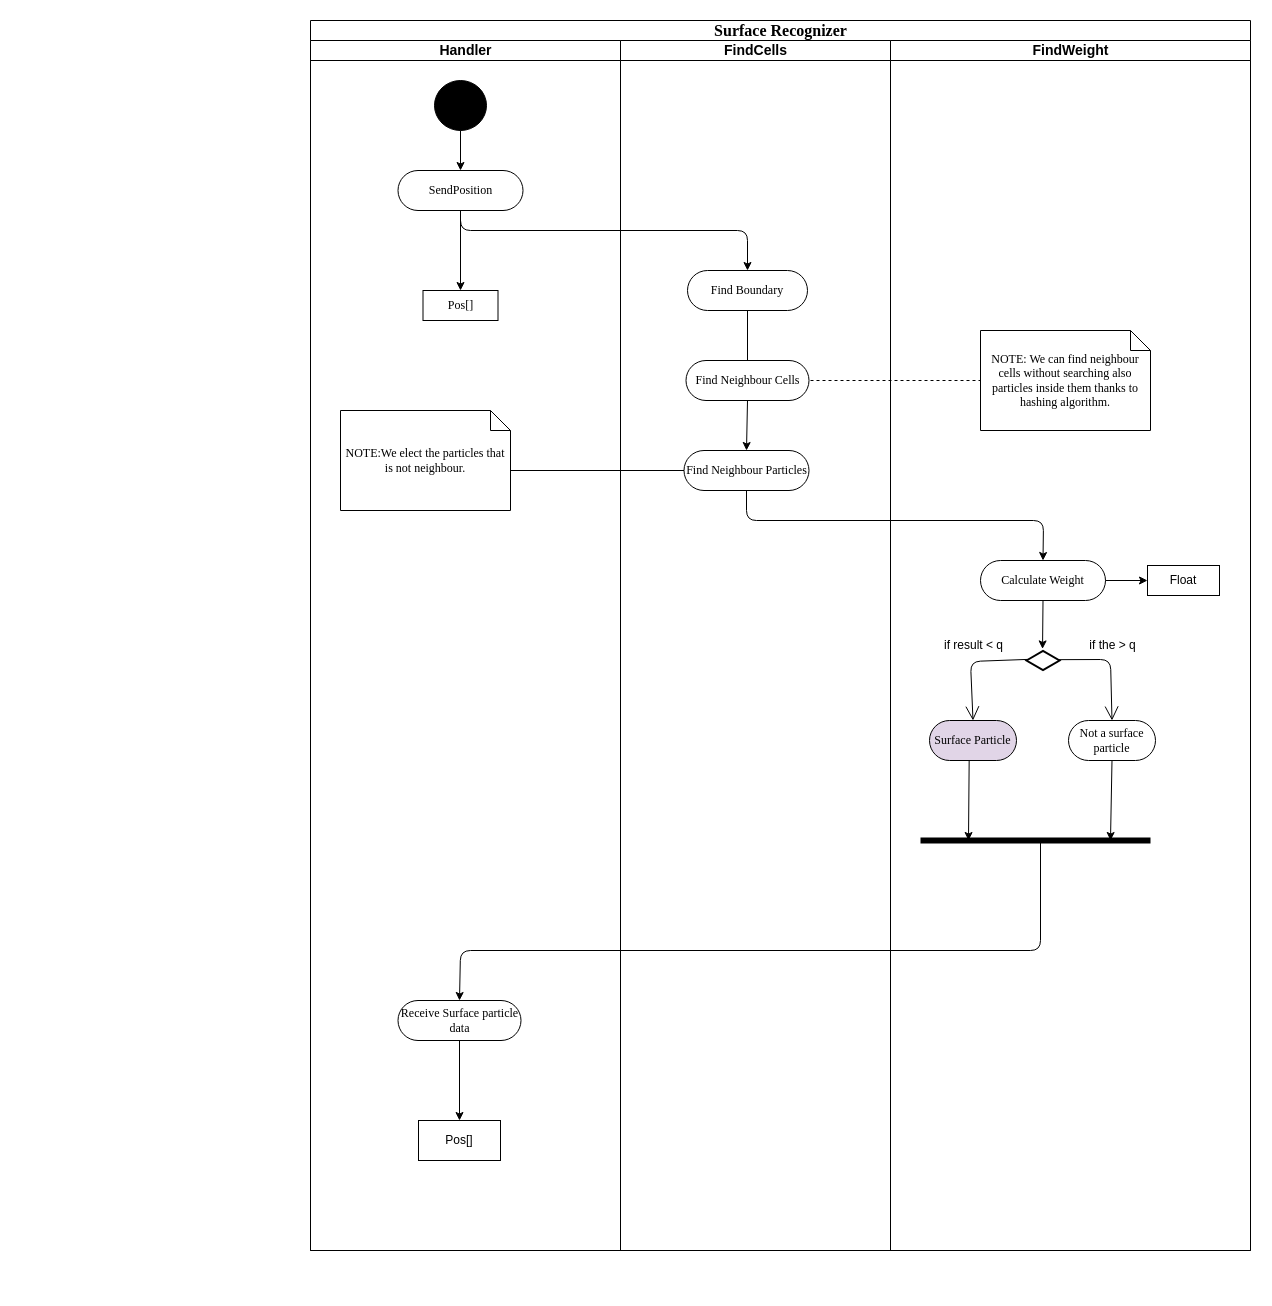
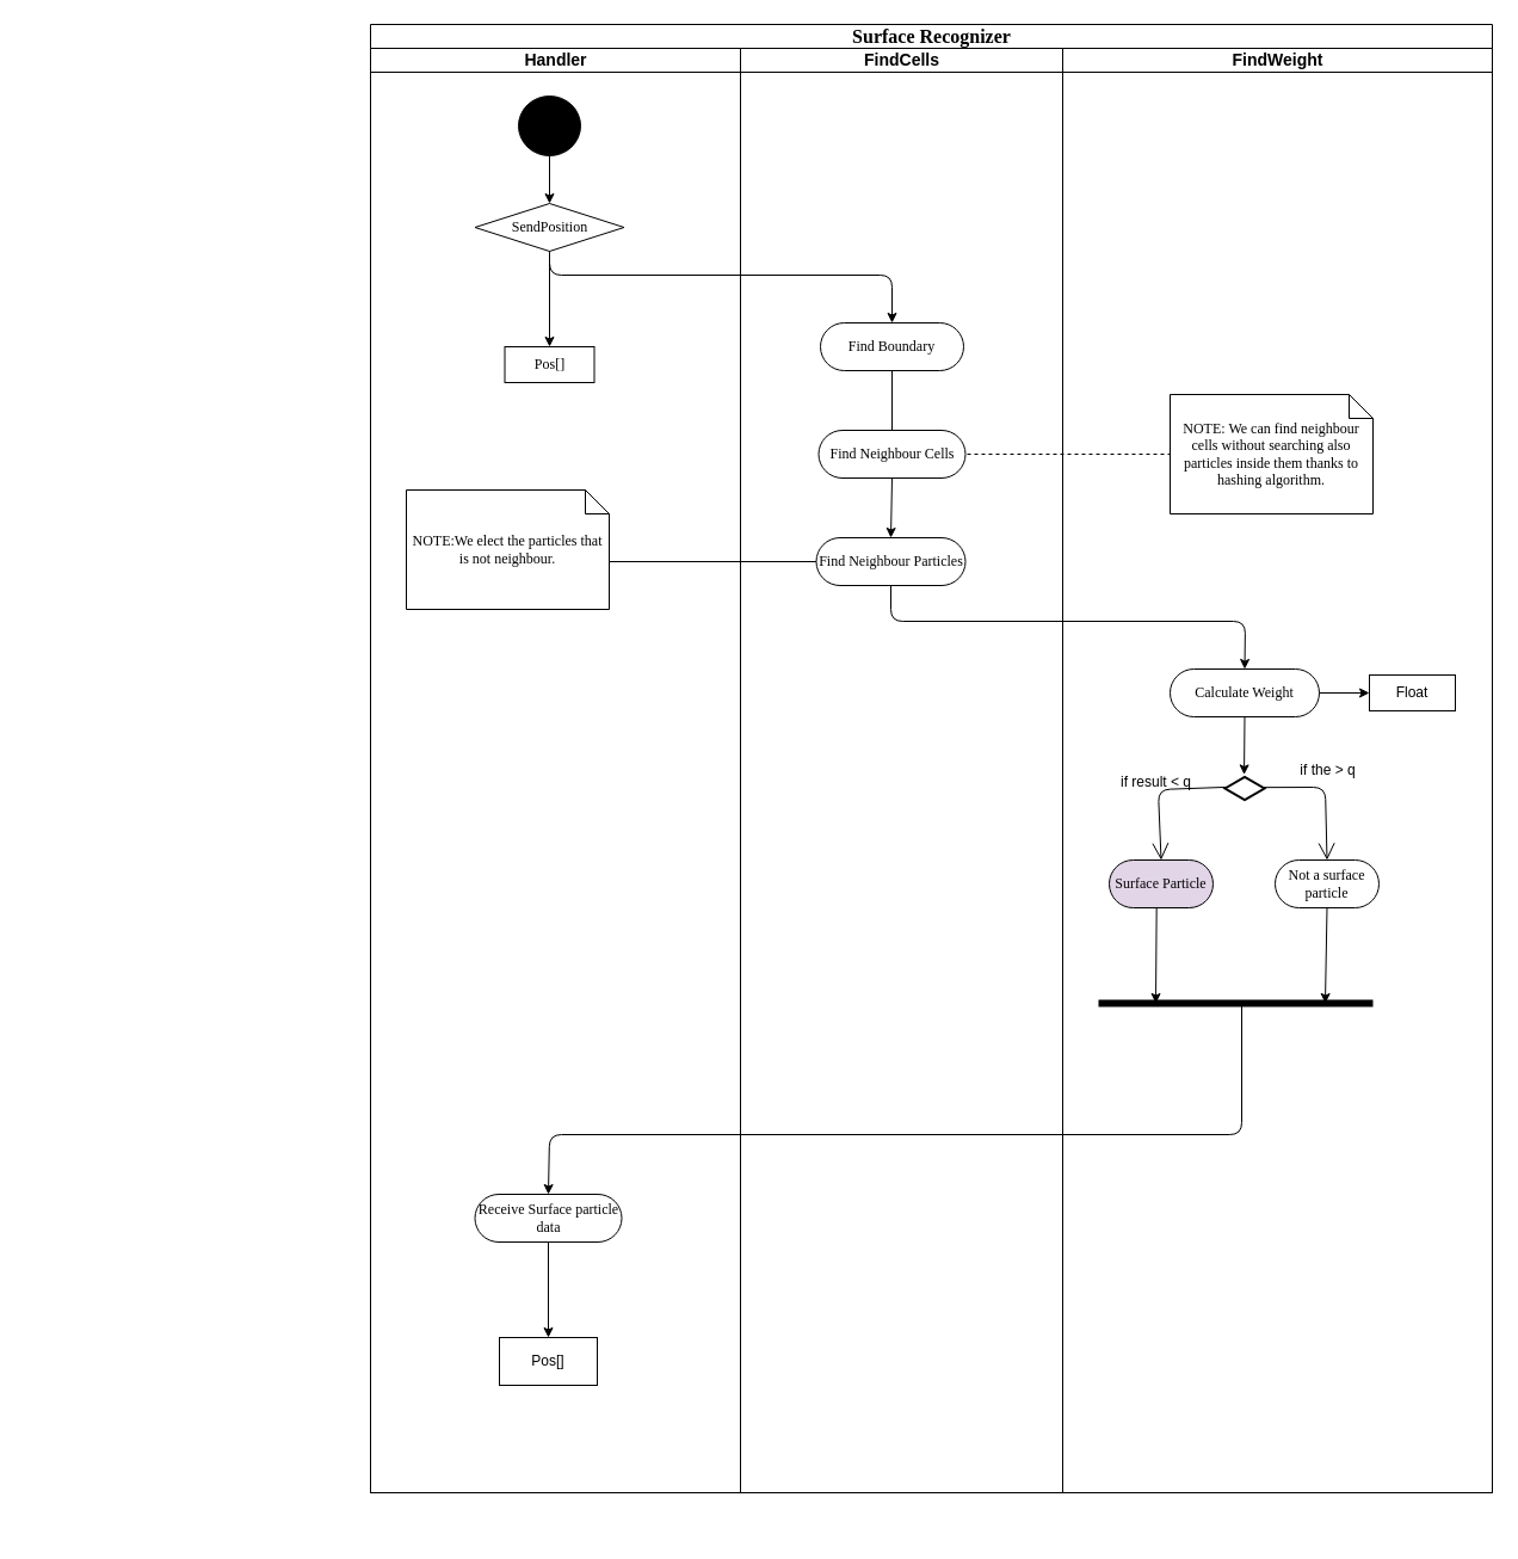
  <mxCell id="0" />
  <mxCell id="1" parent="0" />
  <mxCell id="2" value="&lt;font style=&quot;font-size: 16px&quot;&gt;Surface Recognizer&lt;/font&gt;" style="swimlane;html=1;childLayout=stackLayout;startSize=20;rounded=0;shadow=0;comic=0;labelBackgroundColor=none;strokeWidth=1;fontFamily=Verdana;fontSize=12;align=center;" parent="1" vertex="1"><mxGeometry x="310" y="20" width="940" height="1230" as="geometry"><mxRectangle x="40" y="20" width="60" height="20" as="alternateBounds" /></mxGeometry></mxCell>
  <mxCell id="3" value="&lt;font style=&quot;font-size: 14px&quot;&gt;Handler&lt;/font&gt;" style="swimlane;html=1;startSize=20;" parent="2" vertex="1"><mxGeometry y="20" width="310" height="1210" as="geometry" /></mxCell>
  <mxCell id="4" value="" style="ellipse;whiteSpace=wrap;html=1;rounded=0;shadow=0;comic=0;labelBackgroundColor=none;strokeWidth=1;fillColor=#000000;fontFamily=Verdana;fontSize=12;align=center;" parent="3" vertex="1"><mxGeometry x="124" y="40" width="52" height="50" as="geometry" /></mxCell>
- <mxCell id="5" value="SendPosition" style="rounded=1;whiteSpace=wrap;html=1;shadow=0;comic=0;labelBackgroundColor=none;strokeWidth=1;fontFamily=Verdana;fontSize=12;align=center;arcSize=50;" parent="3" vertex="1"><mxGeometry x="87.5" y="130" width="125" height="40" as="geometry" /></mxCell>
+ <mxCell id="5" value="SendPosition" style="rhombus;whiteSpace=wrap;html=1;shadow=0;comic=0;labelBackgroundColor=none;strokeWidth=1;fontFamily=Verdana;fontSize=12;align=center;arcSize=50;" parent="3" vertex="1"><mxGeometry x="87.5" y="130" width="125" height="40" as="geometry" /></mxCell>
  <mxCell id="6" value="Pos[]" style="rounded=0;whiteSpace=wrap;html=1;shadow=0;comic=0;labelBackgroundColor=none;strokeWidth=1;fontFamily=Verdana;fontSize=12;align=center;arcSize=50;" parent="3" vertex="1"><mxGeometry x="112.5" y="250" width="75" height="30" as="geometry" /></mxCell>
  <mxCell id="7" value="" style="endArrow=classic;html=1;entryX=0.5;entryY=0;entryDx=0;entryDy=0;exitX=0.5;exitY=1;exitDx=0;exitDy=0;" parent="3" source="4" target="5" edge="1"><mxGeometry width="50" height="50" relative="1" as="geometry"><mxPoint x="30" y="340" as="sourcePoint" /><mxPoint x="80" y="290" as="targetPoint" /></mxGeometry></mxCell>
  <mxCell id="8" value="Receive Surface particle data" style="rounded=1;whiteSpace=wrap;html=1;shadow=0;comic=0;labelBackgroundColor=none;strokeWidth=1;fontFamily=Verdana;fontSize=12;align=center;arcSize=50;" parent="3" vertex="1"><mxGeometry x="87.5" y="960" width="123" height="40" as="geometry" /></mxCell>
  <mxCell id="9" value="" style="endArrow=classic;html=1;strokeWidth=1;exitX=0.5;exitY=1;exitDx=0;exitDy=0;entryX=0.5;entryY=0;entryDx=0;entryDy=0;" parent="3" source="5" target="6" edge="1"><mxGeometry width="50" height="50" relative="1" as="geometry"><mxPoint x="110" y="370" as="sourcePoint" /><mxPoint x="160" y="320" as="targetPoint" /></mxGeometry></mxCell>
  <mxCell id="10" value="Pos[]" style="rounded=0;whiteSpace=wrap;html=1;strokeWidth=1;" parent="3" vertex="1"><mxGeometry x="108" y="1080" width="82" height="40" as="geometry" /></mxCell>
  <mxCell id="11" value="" style="endArrow=classic;html=1;strokeWidth=1;entryX=0.5;entryY=0;entryDx=0;entryDy=0;exitX=0.5;exitY=1;exitDx=0;exitDy=0;" parent="3" target="10" edge="1" source="8"><mxGeometry width="50" height="50" relative="1" as="geometry"><mxPoint x="86" y="1000" as="sourcePoint" /><mxPoint x="240" y="990" as="targetPoint" /></mxGeometry></mxCell>
  <mxCell id="12" value="NOTE:We elect the particles that is not neighbour." style="shape=note;whiteSpace=wrap;html=1;rounded=0;shadow=0;comic=0;labelBackgroundColor=none;strokeWidth=1;fontFamily=Verdana;fontSize=12;align=center;size=20;" parent="3" vertex="1"><mxGeometry x="30" y="370" width="170" height="100" as="geometry" /></mxCell>
  <mxCell id="13" value="&lt;font style=&quot;font-size: 14px&quot;&gt;FindCells&lt;/font&gt;" style="swimlane;html=1;startSize=20;" parent="2" vertex="1"><mxGeometry x="310" y="20" width="270" height="1210" as="geometry" /></mxCell>
  <mxCell id="14" value="Find Boundary" style="rounded=1;whiteSpace=wrap;html=1;shadow=0;comic=0;labelBackgroundColor=none;strokeWidth=1;fontFamily=Verdana;fontSize=12;align=center;arcSize=50;" parent="13" vertex="1"><mxGeometry x="67" y="230" width="120" height="40" as="geometry" /></mxCell>
  <mxCell id="15" value="Find Neighbour Cells" style="rounded=1;whiteSpace=wrap;html=1;shadow=0;comic=0;labelBackgroundColor=none;strokeWidth=1;fontFamily=Verdana;fontSize=12;align=center;arcSize=50;" parent="13" vertex="1"><mxGeometry x="65.5" y="320" width="123" height="40" as="geometry" /></mxCell>
  <mxCell id="16" value="Find Neighbour Particles" style="rounded=1;whiteSpace=wrap;html=1;shadow=0;comic=0;labelBackgroundColor=none;strokeWidth=1;fontFamily=Verdana;fontSize=12;align=center;arcSize=50;" parent="13" vertex="1"><mxGeometry x="63.5" y="410" width="125" height="40" as="geometry" /></mxCell>
  <mxCell id="17" value="" style="endArrow=none;html=1;exitX=0.5;exitY=1;exitDx=0;exitDy=0;entryX=0.5;entryY=0;entryDx=0;entryDy=0;" parent="13" source="14" target="15" edge="1"><mxGeometry width="50" height="50" relative="1" as="geometry"><mxPoint x="210" y="330" as="sourcePoint" /><mxPoint x="260" y="280" as="targetPoint" /></mxGeometry></mxCell>
  <mxCell id="18" value="" style="endArrow=classic;html=1;exitX=0.5;exitY=1;exitDx=0;exitDy=0;entryX=0.5;entryY=0;entryDx=0;entryDy=0;" parent="13" source="15" target="16" edge="1"><mxGeometry width="50" height="50" relative="1" as="geometry"><mxPoint x="35.5" y="360" as="sourcePoint" /><mxPoint x="35.5" y="410" as="targetPoint" /></mxGeometry></mxCell>
  <mxCell id="19" value="" style="endArrow=none;dashed=1;html=1;entryX=0;entryY=0.5;entryDx=0;entryDy=0;entryPerimeter=0;" parent="13" target="36" edge="1"><mxGeometry width="50" height="50" relative="1" as="geometry"><mxPoint x="190" y="340" as="sourcePoint" /><mxPoint x="219.86" y="640" as="targetPoint" /></mxGeometry></mxCell>
  <mxCell id="20" value="&lt;font style=&quot;font-size: 14px&quot;&gt;FindWeight&lt;/font&gt;" style="swimlane;html=1;startSize=20;" parent="2" vertex="1"><mxGeometry x="580" y="20" width="360" height="1210" as="geometry" /></mxCell>
  <mxCell id="21" value="Calculate Weight" style="rounded=1;whiteSpace=wrap;html=1;shadow=0;comic=0;labelBackgroundColor=none;strokeWidth=1;fontFamily=Verdana;fontSize=12;align=center;arcSize=50;" parent="20" vertex="1"><mxGeometry x="90" y="520" width="125" height="40" as="geometry" /></mxCell>
  <mxCell id="22" value="" style="html=1;whiteSpace=wrap;aspect=fixed;shape=isoRectangle;strokeWidth=2;" parent="20" vertex="1"><mxGeometry x="136" y="610" width="33" height="20" as="geometry" /></mxCell>
  <mxCell id="23" value="" style="endArrow=open;endFill=1;endSize=12;html=1;exitX=0.934;exitY=0.458;exitDx=0;exitDy=0;exitPerimeter=0;entryX=0.5;entryY=0;entryDx=0;entryDy=0;" parent="20" source="22" target="26" edge="1"><mxGeometry width="160" relative="1" as="geometry"><mxPoint x="253.5" y="640.0" as="sourcePoint" /><mxPoint x="230" y="670" as="targetPoint" /><Array as="points"><mxPoint x="220" y="619" /></Array></mxGeometry></mxCell>
  <mxCell id="24" value="Surface Particle" style="rounded=1;whiteSpace=wrap;html=1;shadow=0;comic=0;labelBackgroundColor=none;strokeWidth=1;fontFamily=Verdana;fontSize=12;align=center;arcSize=50;fillColor=#e1d5e7;" parent="20" vertex="1"><mxGeometry x="39" y="680" width="87" height="40" as="geometry" /></mxCell>
  <mxCell id="25" value="" style="endArrow=open;endFill=1;endSize=12;html=1;entryX=0.5;entryY=0;entryDx=0;entryDy=0;exitX=0.045;exitY=0.445;exitDx=0;exitDy=0;exitPerimeter=0;" parent="20" source="22" target="24" edge="1"><mxGeometry width="160" relative="1" as="geometry"><mxPoint x="124.5" y="621" as="sourcePoint" /><mxPoint x="74.5" y="690" as="targetPoint" /><Array as="points"><mxPoint x="80" y="621" /></Array></mxGeometry></mxCell>
  <mxCell id="26" value="Not a surface particle" style="rounded=1;whiteSpace=wrap;html=1;shadow=0;comic=0;labelBackgroundColor=none;strokeWidth=1;fontFamily=Verdana;fontSize=12;align=center;arcSize=50;" parent="20" vertex="1"><mxGeometry x="178" y="680" width="87" height="40" as="geometry" /></mxCell>
- <mxCell id="27" value="if result &amp;lt; q" style="text;html=1;align=center;verticalAlign=middle;resizable=0;points=[];;autosize=1;" parent="20" vertex="1"><mxGeometry x="47.5" y="595" width="70" height="20" as="geometry" /></mxCell>
+ <mxCell id="27" value="if result &amp;lt; q" style="text;html=1;align=center;verticalAlign=middle;resizable=0;points=[];;autosize=1;" parent="20" vertex="1"><mxGeometry x="42.5" y="605" width="70" height="20" as="geometry" /></mxCell>
  <mxCell id="28" value="if the &amp;gt; q" style="text;html=1;align=center;verticalAlign=middle;resizable=0;points=[];;autosize=1;" parent="20" vertex="1"><mxGeometry x="187" y="595" width="70" height="20" as="geometry" /></mxCell>
  <mxCell id="29" value="" style="endArrow=classic;html=1;exitX=0.5;exitY=1;exitDx=0;exitDy=0;entryX=0.486;entryY=-0.079;entryDx=0;entryDy=0;entryPerimeter=0;" parent="20" source="21" target="22" edge="1"><mxGeometry width="50" height="50" relative="1" as="geometry"><mxPoint x="-123" y="380" as="sourcePoint" /><mxPoint x="153" y="601" as="targetPoint" /></mxGeometry></mxCell>
  <mxCell id="30" value="" style="endArrow=classic;html=1;exitX=0.456;exitY=1.005;exitDx=0;exitDy=0;exitPerimeter=0;" parent="20" source="24" edge="1"><mxGeometry width="50" height="50" relative="1" as="geometry"><mxPoint x="140" y="800" as="sourcePoint" /><mxPoint x="78" y="800" as="targetPoint" /></mxGeometry></mxCell>
  <mxCell id="31" value="" style="endArrow=none;html=1;strokeWidth=6;" parent="20" edge="1"><mxGeometry width="50" height="50" relative="1" as="geometry"><mxPoint x="30" y="800" as="sourcePoint" /><mxPoint x="260" y="800" as="targetPoint" /></mxGeometry></mxCell>
  <mxCell id="32" value="" style="endArrow=classic;html=1;exitX=0.5;exitY=1;exitDx=0;exitDy=0;" parent="20" source="26" edge="1"><mxGeometry width="50" height="50" relative="1" as="geometry"><mxPoint x="215.172" y="730.2" as="sourcePoint" /><mxPoint x="220" y="800" as="targetPoint" /></mxGeometry></mxCell>
  <mxCell id="33" value="" style="endArrow=classic;html=1;strokeWidth=1;entryX=0.5;entryY=0;entryDx=0;entryDy=0;" parent="20" target="8" edge="1"><mxGeometry width="50" height="50" relative="1" as="geometry"><mxPoint x="150" y="800" as="sourcePoint" /><mxPoint x="-490" y="980" as="targetPoint" /><Array as="points"><mxPoint x="150" y="910" /><mxPoint x="-430" y="910" /></Array></mxGeometry></mxCell>
  <mxCell id="34" value="Float" style="rounded=0;whiteSpace=wrap;html=1;strokeWidth=1;" parent="20" vertex="1"><mxGeometry x="257" y="525" width="72" height="30" as="geometry" /></mxCell>
  <mxCell id="35" value="" style="endArrow=classic;html=1;exitX=1;exitY=0.5;exitDx=0;exitDy=0;entryX=0;entryY=0.5;entryDx=0;entryDy=0;" parent="20" source="21" target="34" edge="1"><mxGeometry width="50" height="50" relative="1" as="geometry"><mxPoint x="281.0" y="440" as="sourcePoint" /><mxPoint x="280" y="490" as="targetPoint" /></mxGeometry></mxCell>
  <mxCell id="36" value="NOTE: We can find neighbour cells without searching also particles inside them thanks to hashing algorithm." style="shape=note;whiteSpace=wrap;html=1;rounded=0;shadow=0;comic=0;labelBackgroundColor=none;strokeWidth=1;fontFamily=Verdana;fontSize=12;align=center;size=20;" parent="20" vertex="1"><mxGeometry x="90" y="290" width="170" height="100" as="geometry" /></mxCell>
  <mxCell id="37" value="" style="endArrow=classic;html=1;exitX=0.5;exitY=1;exitDx=0;exitDy=0;entryX=0.5;entryY=0;entryDx=0;entryDy=0;" parent="2" source="5" target="14" edge="1"><mxGeometry width="50" height="50" relative="1" as="geometry"><mxPoint x="130" y="250" as="sourcePoint" /><mxPoint x="480" y="170" as="targetPoint" /><Array as="points"><mxPoint x="150" y="210" /><mxPoint x="437" y="210" /></Array></mxGeometry></mxCell>
  <mxCell id="38" value="" style="endArrow=classic;html=1;exitX=0.5;exitY=1;exitDx=0;exitDy=0;entryX=0.5;entryY=0;entryDx=0;entryDy=0;" parent="2" source="16" target="21" edge="1"><mxGeometry width="50" height="50" relative="1" as="geometry"><mxPoint x="447" y="390" as="sourcePoint" /><mxPoint x="446" y="440" as="targetPoint" /><Array as="points"><mxPoint x="436" y="500" /><mxPoint x="733" y="500" /></Array></mxGeometry></mxCell>
  <mxCell id="39" value="" style="endArrow=none;dashed=0;html=1;entryX=0;entryY=0.5;entryDx=0;entryDy=0;exitX=0;exitY=0;exitDx=170;exitDy=60;exitPerimeter=0;" parent="2" source="12" target="16" edge="1"><mxGeometry width="50" height="50" relative="1" as="geometry"><mxPoint x="-200" y="570" as="sourcePoint" /><mxPoint x="-150" y="520" as="targetPoint" /></mxGeometry></mxCell>
  <mxCell id="40" value="" style="text;strokeColor=none;fillColor=none;align=left;verticalAlign=middle;spacingTop=-1;spacingLeft=4;spacingRight=4;rotatable=0;labelPosition=right;points=[];portConstraint=eastwest;" parent="1" vertex="1"><mxGeometry x="20" y="1270" width="20" height="14" as="geometry" /></mxCell>
